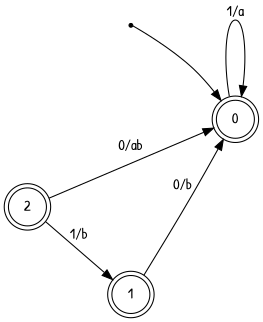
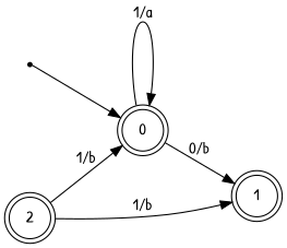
  digraph {
    fontname="Patrick Hand"
    nodesep=1
    rankdir=LR
    node [fontname="Patrick Hand" shape=doublecircle]
    edge [fontname="Patrick Hand" style=solid]
    superstart [shape=point]
    0
    1
    2
    superstart -> 0 [style=""]
    0 -> 0 [label="1/a"]
-   1 -> 0 [label="0/b"]
-   2 -> 0 [label="0/ab"]
+   0 -> 1 [label="0/b"]
+   2 -> 0 [label="1/b"]
    2 -> 1 [label="1/b"]
  }
